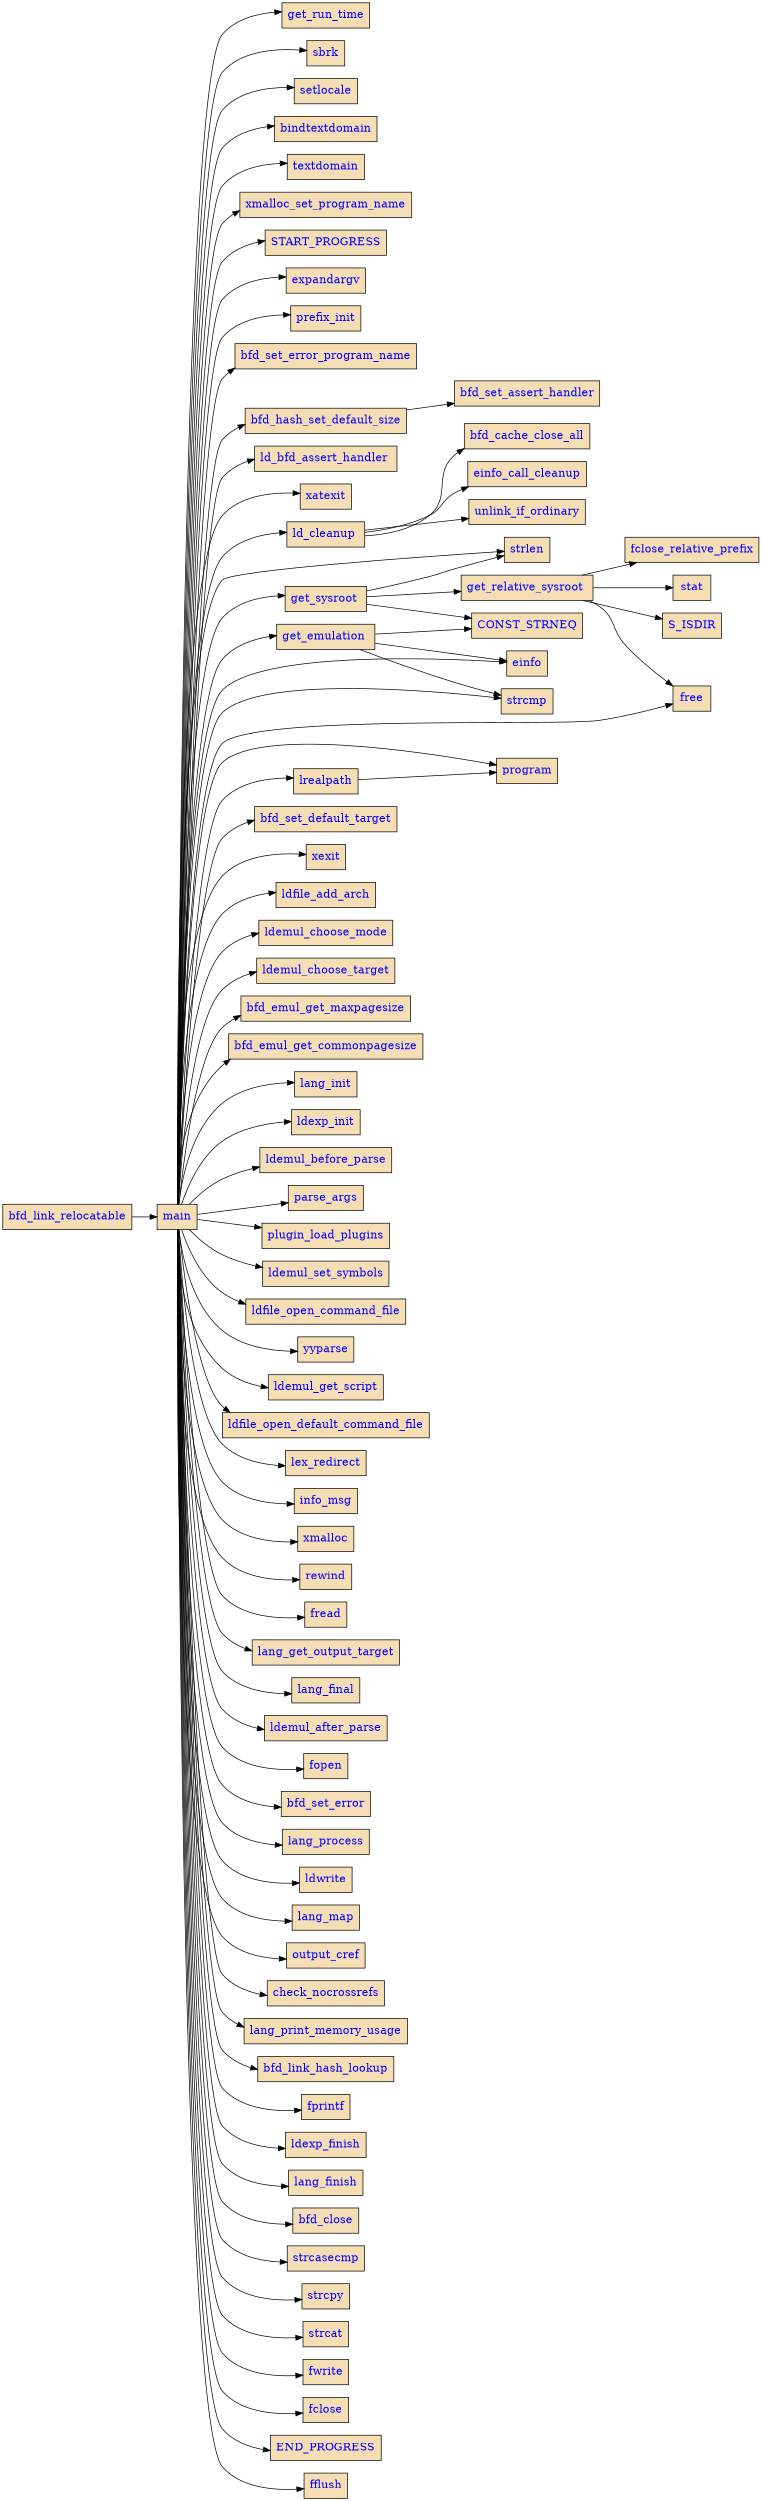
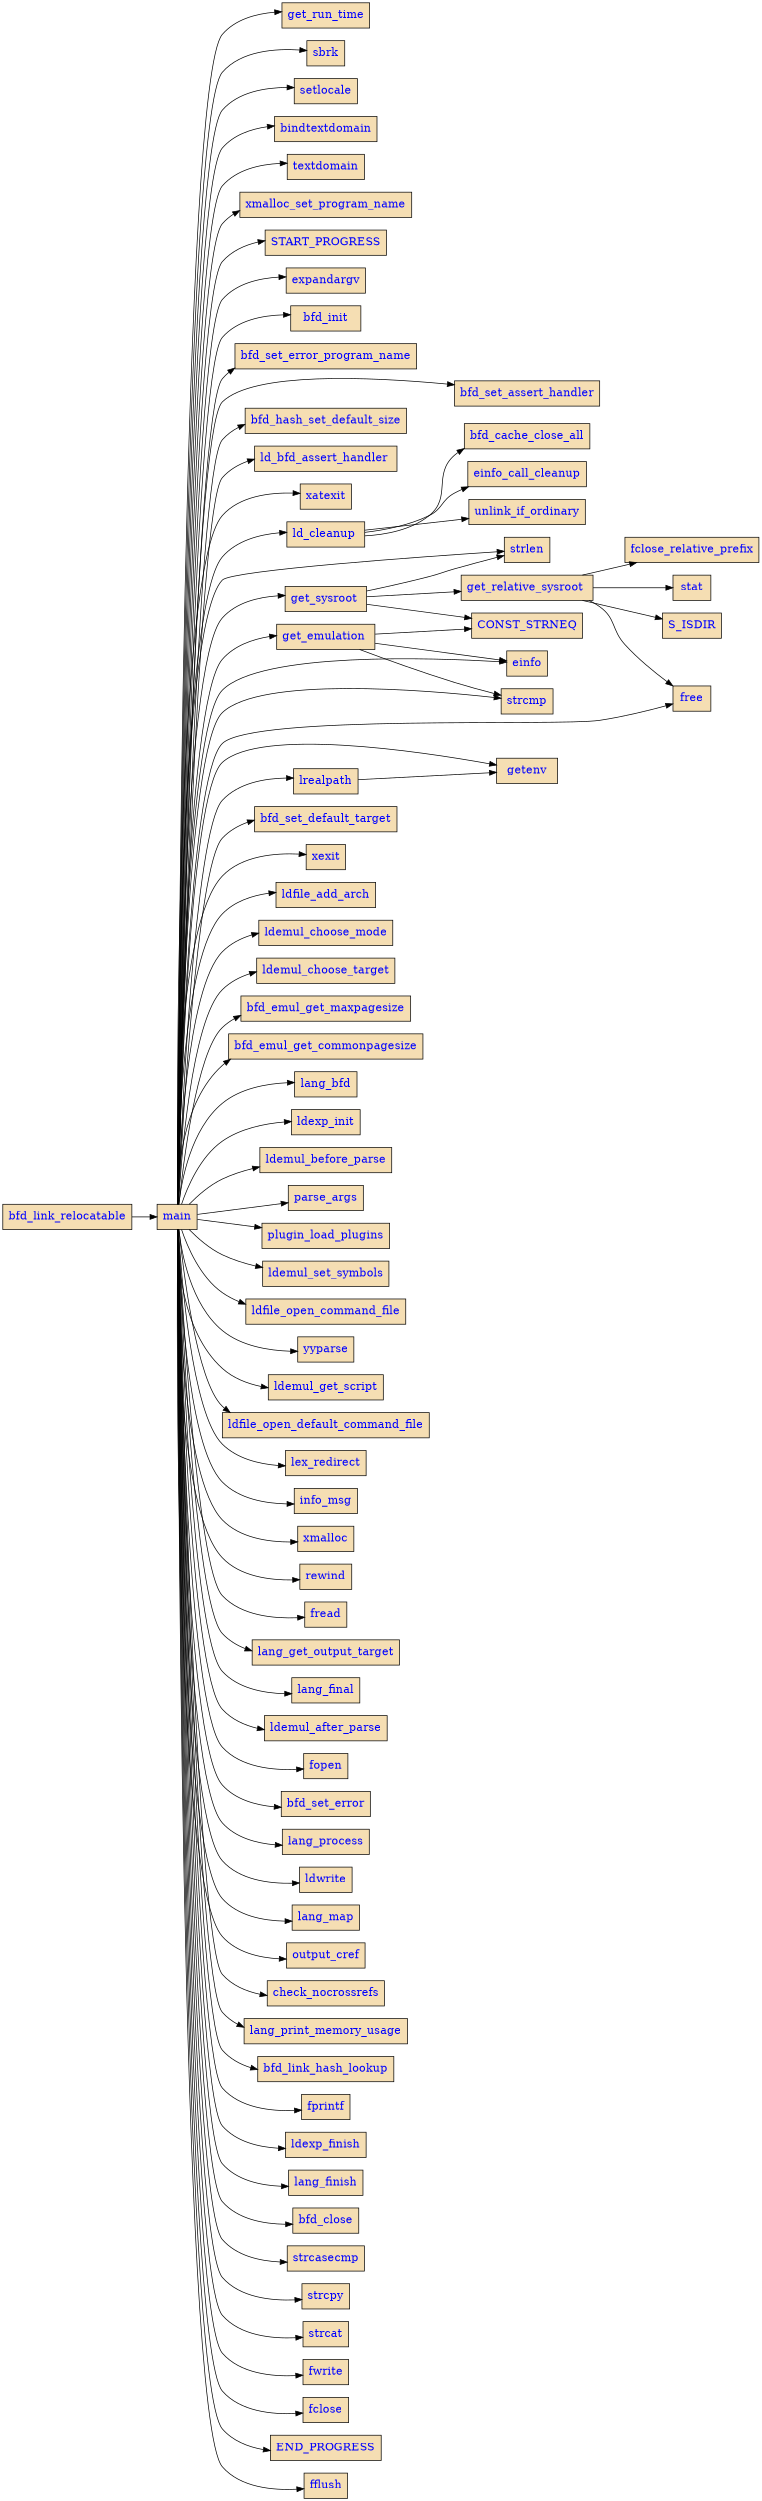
  digraph {
    rankdir=LR
    node [fillcolor=Wheat fontcolor=blue fontsize=16 shape=box style=filled]
    main
    get_run_time
    sbrk
    setlocale
    bindtextdomain
    textdomain
    xmalloc_set_program_name
    START_PROGRESS
    expandargv
-   bfd_init [label=prefix_init]
+   bfd_init
    bfd_set_error_program_name
    bfd_set_assert_handler
    "ld_bfd_assert_handler "
    xatexit
    "ld_cleanup "
    "get_sysroot "
    strlen
    free
    lrealpath
    bfd_set_default_target
    einfo
    xexit
-   getenv [label=program]
+   getenv
    ldfile_add_arch
    "get_emulation "
    strcmp
    ldemul_choose_mode
    ldemul_choose_target
    bfd_emul_get_maxpagesize
    bfd_emul_get_commonpagesize
-   lang_init
+   lang_init [label=lang_bfd]
    ldexp_init
    ldemul_before_parse
    parse_args
    bfd_hash_set_default_size
    plugin_load_plugins
    ldemul_set_symbols
    ldfile_open_command_file
    yyparse
    ldemul_get_script
    ldfile_open_default_command_file
    lex_redirect
    info_msg
    xmalloc
    rewind
    fread
    lang_get_output_target
    lang_final
    ldemul_after_parse
    fopen
    bfd_set_error
    lang_process
    ldwrite
    lang_map
    output_cref
    check_nocrossrefs
    lang_print_memory_usage
    bfd_link_hash_lookup
    fprintf
    ldexp_finish
    lang_finish
    bfd_close
    strcasecmp
    strcpy
    strcat
    fwrite
    fclose
    END_PROGRESS
    fflush
    bfd_cache_close_all
    n71 [label=einfo_call_cleanup]
    unlink_if_ordinary
    CONST_STRNEQ
    "get_relative_sysroot "
    bfd_link_relocatable
    n76 [label=fclose_relative_prefix]
    stat
    S_ISDIR
    main -> get_run_time
    main -> sbrk
    main -> setlocale
    main -> bindtextdomain
    main -> textdomain
    main -> xmalloc_set_program_name
    main -> START_PROGRESS
    main -> expandargv
    main -> bfd_init
    main -> bfd_set_error_program_name
-   bfd_hash_set_default_size -> bfd_set_assert_handler
+   main -> bfd_set_assert_handler
    main -> "ld_bfd_assert_handler "
    main -> xatexit
    main -> "ld_cleanup "
    main -> "get_sysroot "
    main -> strlen
    main -> free
    main -> lrealpath
    main -> bfd_set_default_target
    main -> einfo
    main -> xexit
    main -> getenv
    main -> ldfile_add_arch
    main -> "get_emulation "
    main -> strcmp
    main -> ldemul_choose_mode
    main -> ldemul_choose_target
    main -> bfd_emul_get_maxpagesize
    main -> bfd_emul_get_commonpagesize
    main -> lang_init
    main -> ldexp_init
    main -> ldemul_before_parse
    main -> parse_args
    main -> bfd_hash_set_default_size
    main -> plugin_load_plugins
    main -> ldemul_set_symbols
    main -> ldfile_open_command_file
    main -> yyparse
    main -> ldemul_get_script
    main -> ldfile_open_default_command_file
    main -> lex_redirect
    main -> info_msg
    main -> xmalloc
    main -> rewind
    main -> fread
    main -> lang_get_output_target
    main -> lang_final
    main -> ldemul_after_parse
    main -> fopen
    main -> bfd_set_error
    main -> lang_process
    main -> ldwrite
    main -> lang_map
    main -> output_cref
    main -> check_nocrossrefs
    main -> lang_print_memory_usage
    main -> bfd_link_hash_lookup
    main -> fprintf
    main -> ldexp_finish
    main -> lang_finish
    main -> bfd_close
    main -> strcasecmp
    main -> strcpy
    main -> strcat
    main -> fwrite
    main -> fclose
    main -> END_PROGRESS
    main -> fflush
    "ld_cleanup " -> bfd_cache_close_all
    "ld_cleanup " -> n71
    "ld_cleanup " -> unlink_if_ordinary
    "get_sysroot " -> strlen
    "get_sysroot " -> CONST_STRNEQ
    "get_sysroot " -> "get_relative_sysroot "
    lrealpath -> getenv
    "get_emulation " -> einfo
    "get_emulation " -> strcmp
    "get_emulation " -> CONST_STRNEQ
    "get_relative_sysroot " -> free
    "get_relative_sysroot " -> n76
    "get_relative_sysroot " -> stat
    "get_relative_sysroot " -> S_ISDIR
    bfd_link_relocatable -> main
  }
